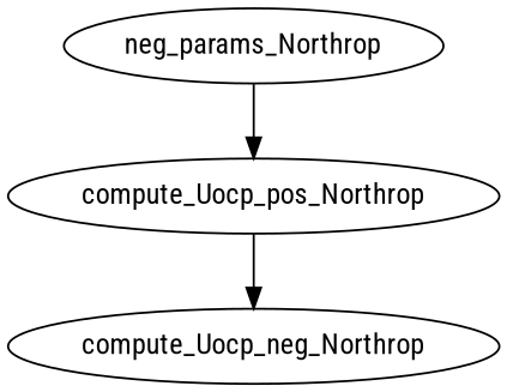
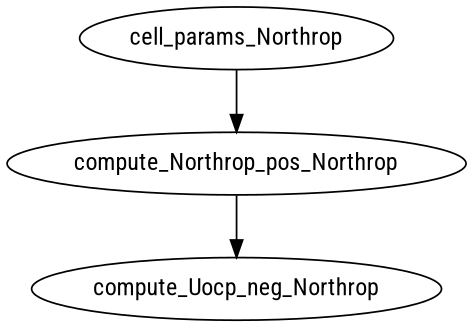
  digraph {
    fontname="Roboto Condensed"
    node [fontname="Roboto Condensed"]
    edge [fontname="Roboto Condensed"]
-   cell_params_Northrop [label=neg_params_Northrop]
-   compute_Uocp_pos_Northrop
+   cell_params_Northrop
+   compute_Uocp_pos_Northrop [label=compute_Northrop_pos_Northrop]
    compute_Uocp_neg_Northrop
    cell_params_Northrop -> compute_Uocp_pos_Northrop
    compute_Uocp_pos_Northrop -> compute_Uocp_neg_Northrop
  }
